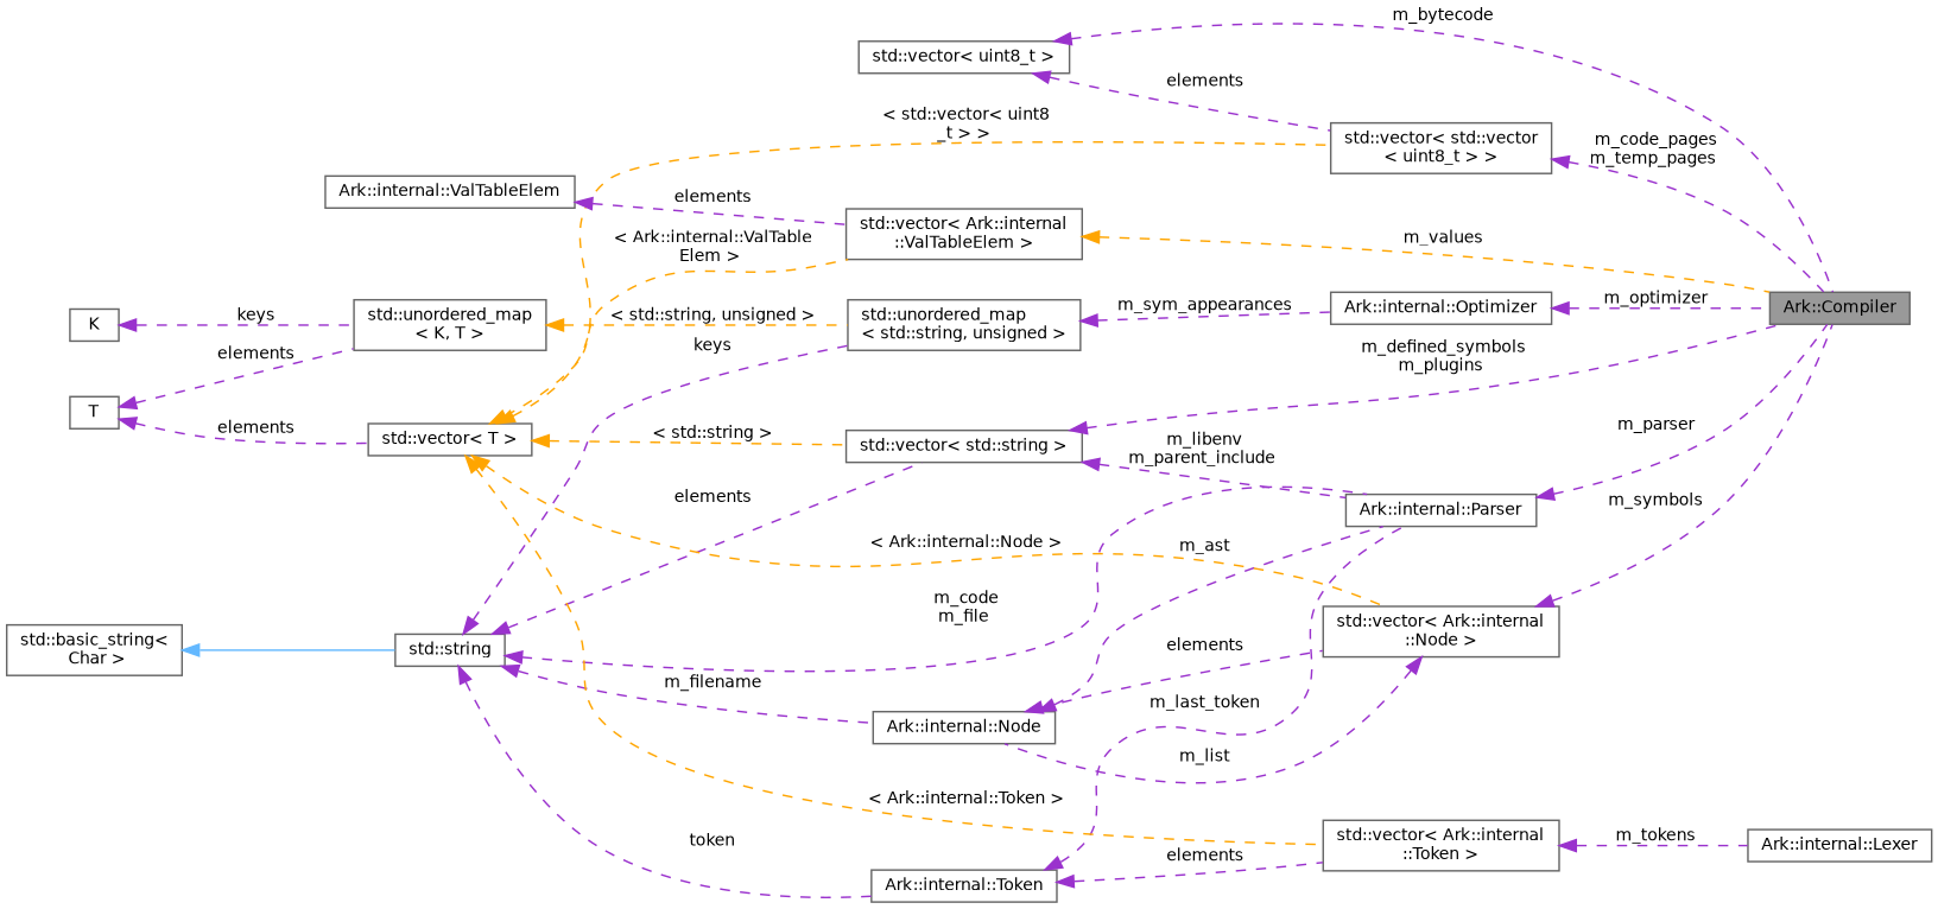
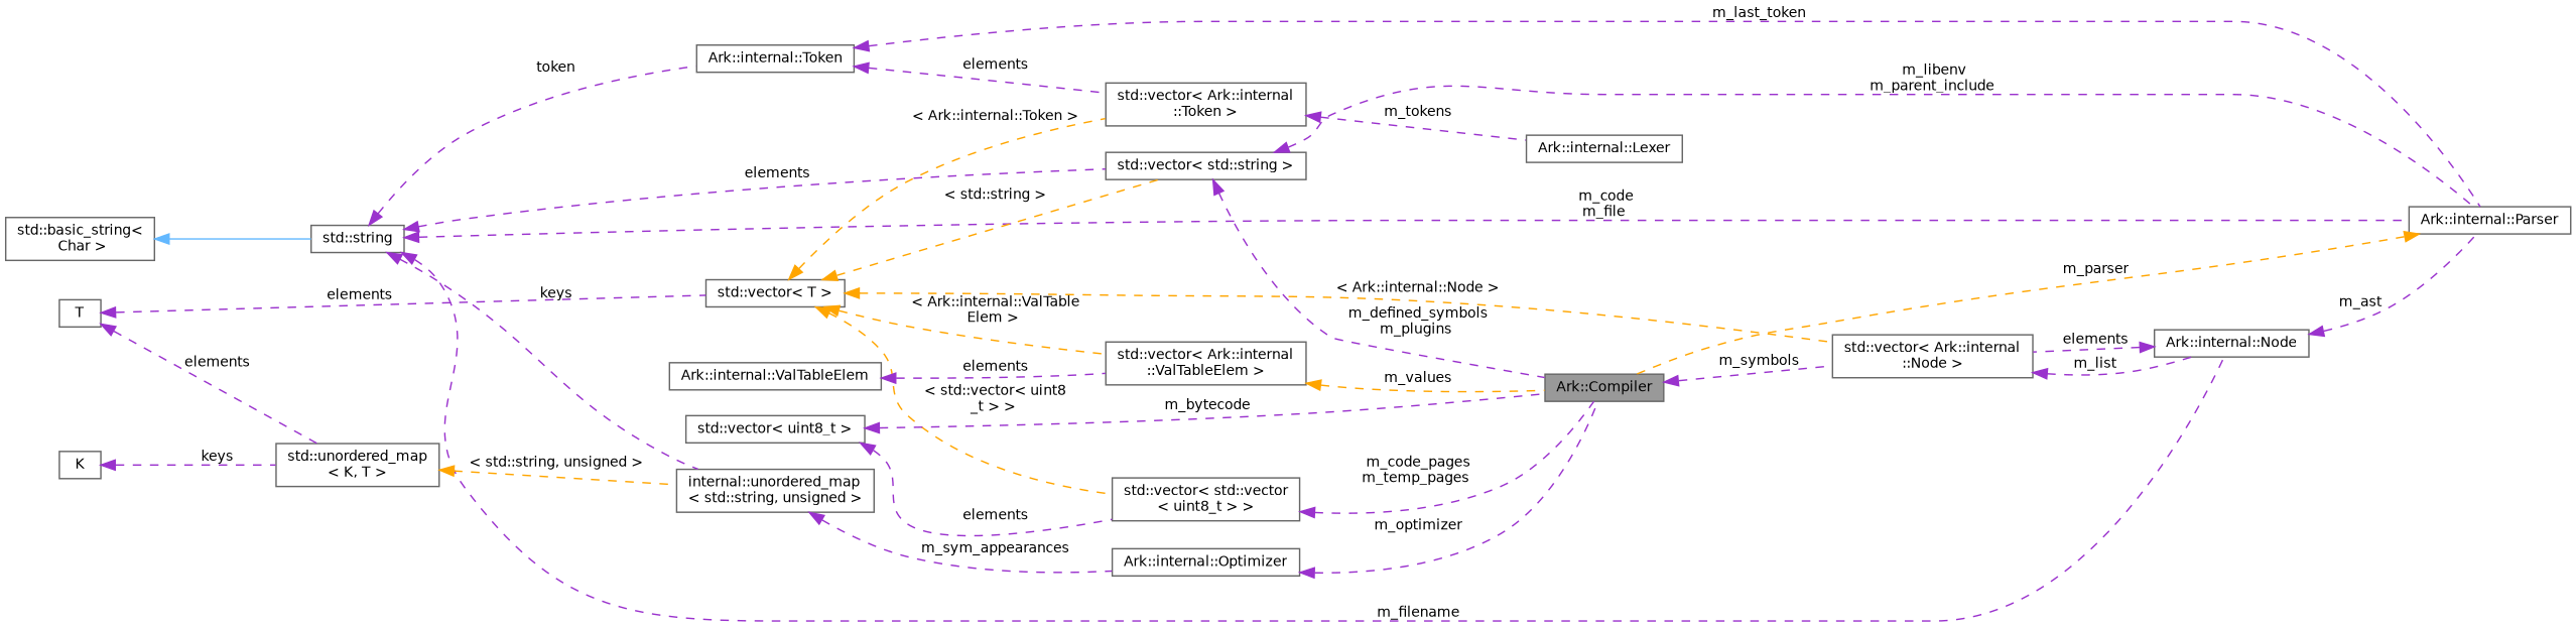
  digraph {
    rankdir=LR
    node [color=gray40 fillcolor=white fontname=Helvetica fontsize=10 shape=box style=filled]
    edge [color=darkorchid3 dir=back fontname=Helvetica fontsize=10 labelfontname=Helvetica labelfontsize=10 style=dashed]
    n1 [fillcolor=grey60 fontcolor=black height=0.2 label="Ark::Compiler" width=0.4]
    n2 [height=0.2 label="Ark::internal::Parser" width=0.4]
    n3 [height=0.2 label="std::vector\< std::string \>" width=0.4]
    n4 [height=0.2 label="std::string" width=0.4]
    n5 [height=0.2 label="Ark::internal::Token" width=0.4]
    n6 [height=0.2 label="Ark::internal::Node" width=0.4]
-   n7 [height=0.2 label="std::unordered_map\l\< std::string, unsigned \>" width=0.4]
+   n7 [height=0.2 label="internal::unordered_map\l\< std::string, unsigned \>" width=0.4]
    n8 [height=0.2 label="std::vector\< Ark::internal\l::Token \>" width=0.4]
    n9 [height=0.2 label="std::vector\< Ark::internal\l::Node \>" width=0.4]
    n10 [height=0.2 label="Ark::internal::Optimizer" width=0.4]
    n11 [height=0.2 label="std::basic_string\<\l Char \>" width=0.4]
    n12 [height=0.2 label="std::vector\< T \>" width=0.4]
    n13 [height=0.2 label="std::vector\< Ark::internal\l::ValTableElem \>" width=0.4]
    n14 [height=0.2 label="std::vector\< std::vector\l\< uint8_t \> \>" width=0.4]
    n15 [height=0.2 label="Ark::internal::Lexer" width=0.4]
    n16 [height=0.2 label="std::vector\< uint8_t \>" width=0.4]
    n17 [height=0.2 label=T width=0.4]
    n18 [height=0.2 label="std::unordered_map\l\< K, T \>" width=0.4]
    n19 [height=0.2 label=K width=0.4]
    n20 [height=0.2 label="Ark::internal::ValTableElem" width=0.4]
-   n2 -> n1 [label=" m_parser"]
+   n2 -> n1 [color=orange label=" m_parser"]
    n3 -> n1 [label=" m_defined_symbols\nm_plugins"]
    n3 -> n2 [label=" m_libenv\nm_parent_include"]
    n4 -> n2 [label=" m_code\nm_file"]
    n4 -> n3 [label=" elements"]
    n4 -> n5 [label=" token"]
    n4 -> n6 [label=" m_filename"]
    n4 -> n7 [label=" keys"]
    n5 -> n2 [label=" m_last_token"]
    n5 -> n8 [label=" elements"]
    n6 -> n2 [label=" m_ast"]
    n6 -> n9 [label=" elements"]
    n7 -> n10 [label=" m_sym_appearances"]
    n8 -> n15 [label=" m_tokens"]
-   n9 -> n1 [label=" m_symbols"]
+   n1 -> n9 [label=" m_symbols"]
    n9 -> n6 [label=" m_list"]
    n10 -> n1 [label=" m_optimizer"]
    n11 -> n4 [color=steelblue1 style=solid]
    n12 -> n3 [color=orange label=" \< std::string \>"]
    n12 -> n8 [color=orange label=" \< Ark::internal::Token \>"]
    n12 -> n9 [color=orange label=" \< Ark::internal::Node \>"]
    n12 -> n13 [color=orange label=" \< Ark::internal::ValTable\lElem \>"]
    n12 -> n14 [color=orange label=" \< std::vector\< uint8\l_t \> \>"]
    n13 -> n1 [color=orange label=" m_values"]
    n14 -> n1 [label=" m_code_pages\nm_temp_pages"]
    n16 -> n1 [label=" m_bytecode"]
    n16 -> n14 [label=" elements"]
    n17 -> n12 [label=" elements"]
    n17 -> n18 [label=" elements"]
    n18 -> n7 [color=orange label=" \< std::string, unsigned \>"]
    n19 -> n18 [label=" keys"]
    n20 -> n13 [label=" elements"]
  }
